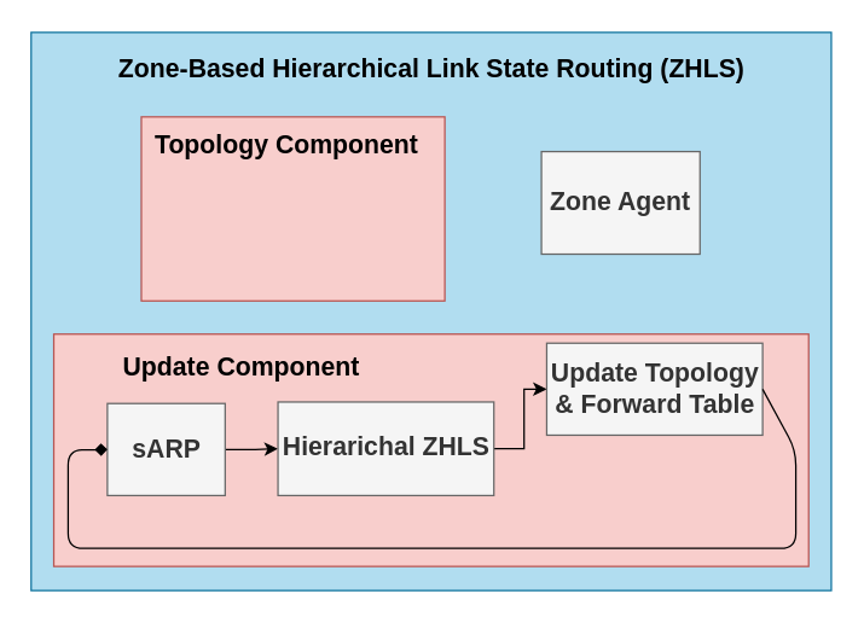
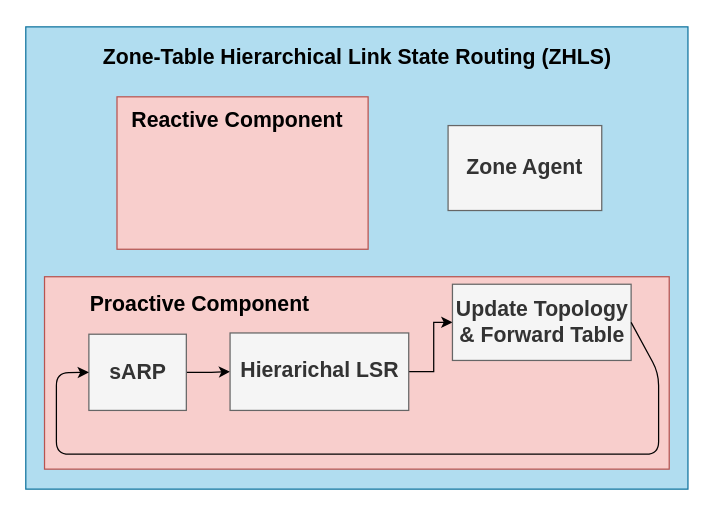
  <mxCell id="0" />
  <mxCell id="1" parent="0" />
  <mxCell id="2" value="" style="rounded=0;whiteSpace=wrap;html=1;fillColor=#b1ddf0;strokeColor=#10739e;" vertex="1" parent="1"><mxGeometry x="20" y="21" width="530" height="370" as="geometry" /></mxCell>
  <mxCell id="3" value="" style="rounded=0;whiteSpace=wrap;html=1;fillColor=#f8cecc;strokeColor=#b85450;" vertex="1" parent="1"><mxGeometry x="35" y="221" width="500" height="154" as="geometry" /></mxCell>
  <mxCell id="4" value="" style="edgeStyle=orthogonalEdgeStyle;rounded=0;orthogonalLoop=1;jettySize=auto;html=1;" edge="1" parent="1" source="5" target="7"><mxGeometry relative="1" as="geometry" /></mxCell>
  <mxCell id="5" value="&lt;b&gt;&lt;font style=&quot;font-size: 17px&quot;&gt;sARP&lt;/font&gt;&lt;/b&gt;" style="rounded=0;whiteSpace=wrap;html=1;fillColor=#f5f5f5;strokeColor=#666666;fontColor=#333333;" vertex="1" parent="1"><mxGeometry x="70.5" y="267" width="78" height="61" as="geometry" /></mxCell>
  <mxCell id="6" value="" style="edgeStyle=orthogonalEdgeStyle;rounded=0;orthogonalLoop=1;jettySize=auto;html=1;" edge="1" parent="1" source="7" target="8"><mxGeometry relative="1" as="geometry" /></mxCell>
- <mxCell id="7" value="&lt;b&gt;&lt;font style=&quot;font-size: 17px&quot;&gt;Hierarichal ZHLS&lt;/font&gt;&lt;/b&gt;" style="rounded=0;whiteSpace=wrap;html=1;fillColor=#f5f5f5;strokeColor=#666666;fontColor=#333333;" vertex="1" parent="1"><mxGeometry x="183.5" y="266" width="143" height="62" as="geometry" /></mxCell>
+ <mxCell id="7" value="&lt;b&gt;&lt;font style=&quot;font-size: 17px&quot;&gt;Hierarichal LSR&lt;/font&gt;&lt;/b&gt;" style="rounded=0;whiteSpace=wrap;html=1;fillColor=#f5f5f5;strokeColor=#666666;fontColor=#333333;" vertex="1" parent="1"><mxGeometry x="183.5" y="266" width="143" height="62" as="geometry" /></mxCell>
  <mxCell id="8" value="&lt;b&gt;&lt;font style=&quot;font-size: 17px&quot;&gt;Update Topology &amp;amp; Forward Table&lt;/font&gt;&lt;/b&gt;" style="rounded=0;whiteSpace=wrap;html=1;fillColor=#f5f5f5;strokeColor=#666666;fontColor=#333333;" vertex="1" parent="1"><mxGeometry x="361.5" y="227" width="143" height="61" as="geometry" /></mxCell>
  <mxCell id="9" value="" style="rounded=0;whiteSpace=wrap;html=1;fillColor=#f8cecc;strokeColor=#b85450;" vertex="1" parent="1"><mxGeometry x="93" y="77" width="201" height="122" as="geometry" /></mxCell>
- <mxCell id="10" value="" style="endArrow=diamond;html=1;exitX=1;exitY=0.5;exitDx=0;exitDy=0;entryX=0;entryY=0.5;entryDx=0;entryDy=0;" edge="1" parent="1" source="8" target="5"><mxGeometry width="50" height="50" relative="1" as="geometry"><mxPoint x="242.5" y="384" as="sourcePoint" /><mxPoint x="44.5" y="298" as="targetPoint" /><Array as="points"><mxPoint x="526.5" y="298" /><mxPoint x="526.5" y="363" /><mxPoint x="44.5" y="363" /><mxPoint x="44.5" y="298" /></Array></mxGeometry></mxCell>
- <mxCell id="11" value="&lt;b&gt;&lt;font style=&quot;font-size: 17px&quot;&gt;Zone Agent&lt;br&gt;&lt;/font&gt;&lt;/b&gt;" style="rounded=0;whiteSpace=wrap;html=1;fillColor=#f5f5f5;strokeColor=#666666;fontColor=#333333;" vertex="1" parent="1"><mxGeometry x="358" y="100" width="105" height="68" as="geometry" /></mxCell>
- <mxCell id="12" value="&lt;font style=&quot;font-size: 17px&quot;&gt;&lt;b&gt;Update Component&lt;/b&gt;&lt;/font&gt;" style="text;html=1;strokeColor=none;fillColor=none;align=center;verticalAlign=middle;whiteSpace=wrap;rounded=0;" vertex="1" parent="1"><mxGeometry x="49" y="218" width="221" height="51" as="geometry" /></mxCell>
- <mxCell id="13" value="&lt;font style=&quot;font-size: 17px&quot;&gt;&lt;b&gt;Topology Component&lt;/b&gt;&lt;/font&gt;" style="text;html=1;strokeColor=none;fillColor=none;align=center;verticalAlign=middle;whiteSpace=wrap;rounded=0;" vertex="1" parent="1"><mxGeometry x="79" y="71" width="221" height="51" as="geometry" /></mxCell>
- <mxCell id="14" value="&lt;span style=&quot;font-size: 17px&quot;&gt;&lt;b&gt;Zone-Based Hierarchical Link State Routing (ZHLS)&lt;/b&gt;&lt;/span&gt;" style="text;html=1;strokeColor=none;fillColor=none;align=center;verticalAlign=middle;whiteSpace=wrap;rounded=0;" vertex="1" parent="1"><mxGeometry x="61.5" y="20" width="447" height="51" as="geometry" /></mxCell>
+ <mxCell id="10" value="" style="endArrow=classic;html=1;exitX=1;exitY=0.5;exitDx=0;exitDy=0;entryX=0;entryY=0.5;entryDx=0;entryDy=0;" edge="1" parent="1" source="8" target="5"><mxGeometry width="50" height="50" relative="1" as="geometry"><mxPoint x="242.5" y="384" as="sourcePoint" /><mxPoint x="44.5" y="298" as="targetPoint" /><Array as="points"><mxPoint x="526.5" y="298" /><mxPoint x="526.5" y="363" /><mxPoint x="44.5" y="363" /><mxPoint x="44.5" y="298" /></Array></mxGeometry></mxCell>
+ <mxCell id="11" value="&lt;b&gt;&lt;font style=&quot;font-size: 17px&quot;&gt;Zone Agent&lt;br&gt;&lt;/font&gt;&lt;/b&gt;" style="rounded=0;whiteSpace=wrap;html=1;fillColor=#f5f5f5;strokeColor=#666666;fontColor=#333333;" vertex="1" parent="1"><mxGeometry x="358" y="100" width="123" height="68" as="geometry" /></mxCell>
+ <mxCell id="12" value="&lt;font style=&quot;font-size: 17px&quot;&gt;&lt;b&gt;Proactive Component&lt;/b&gt;&lt;/font&gt;" style="text;html=1;strokeColor=none;fillColor=none;align=center;verticalAlign=middle;whiteSpace=wrap;rounded=0;" vertex="1" parent="1"><mxGeometry x="49" y="218" width="221" height="51" as="geometry" /></mxCell>
+ <mxCell id="13" value="&lt;font style=&quot;font-size: 17px&quot;&gt;&lt;b&gt;Reactive Component&lt;/b&gt;&lt;/font&gt;" style="text;html=1;strokeColor=none;fillColor=none;align=center;verticalAlign=middle;whiteSpace=wrap;rounded=0;" vertex="1" parent="1"><mxGeometry x="79" y="71" width="221" height="51" as="geometry" /></mxCell>
+ <mxCell id="14" value="&lt;span style=&quot;font-size: 17px&quot;&gt;&lt;b&gt;Zone-Table Hierarchical Link State Routing (ZHLS)&lt;/b&gt;&lt;/span&gt;" style="text;html=1;strokeColor=none;fillColor=none;align=center;verticalAlign=middle;whiteSpace=wrap;rounded=0;" vertex="1" parent="1"><mxGeometry x="61.5" y="20" width="447" height="51" as="geometry" /></mxCell>
